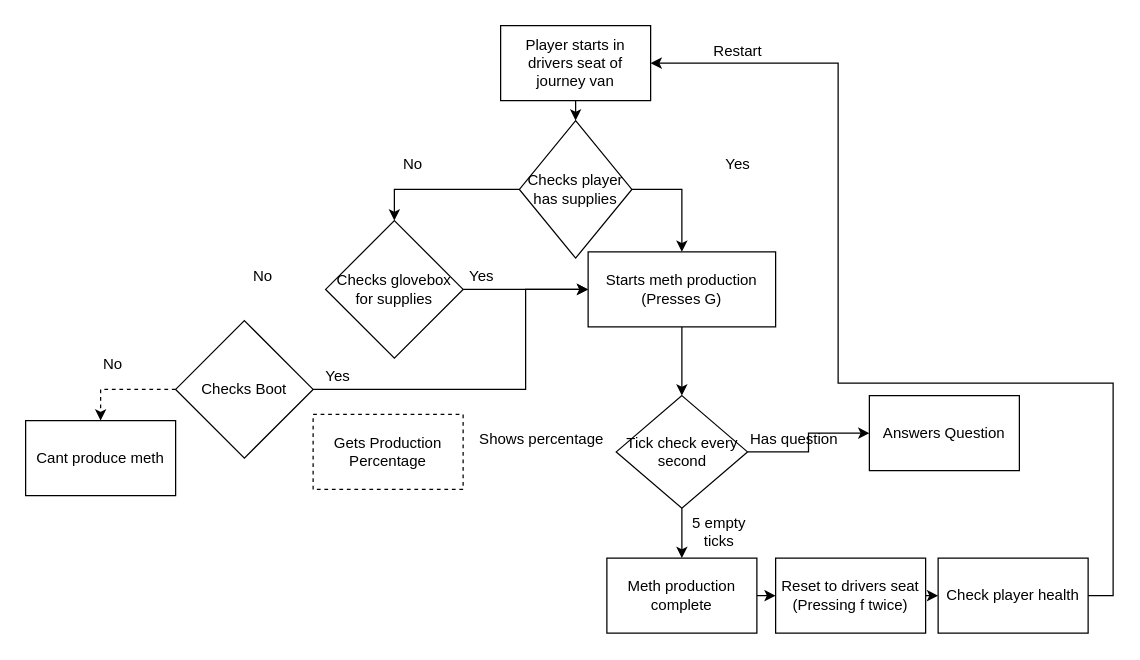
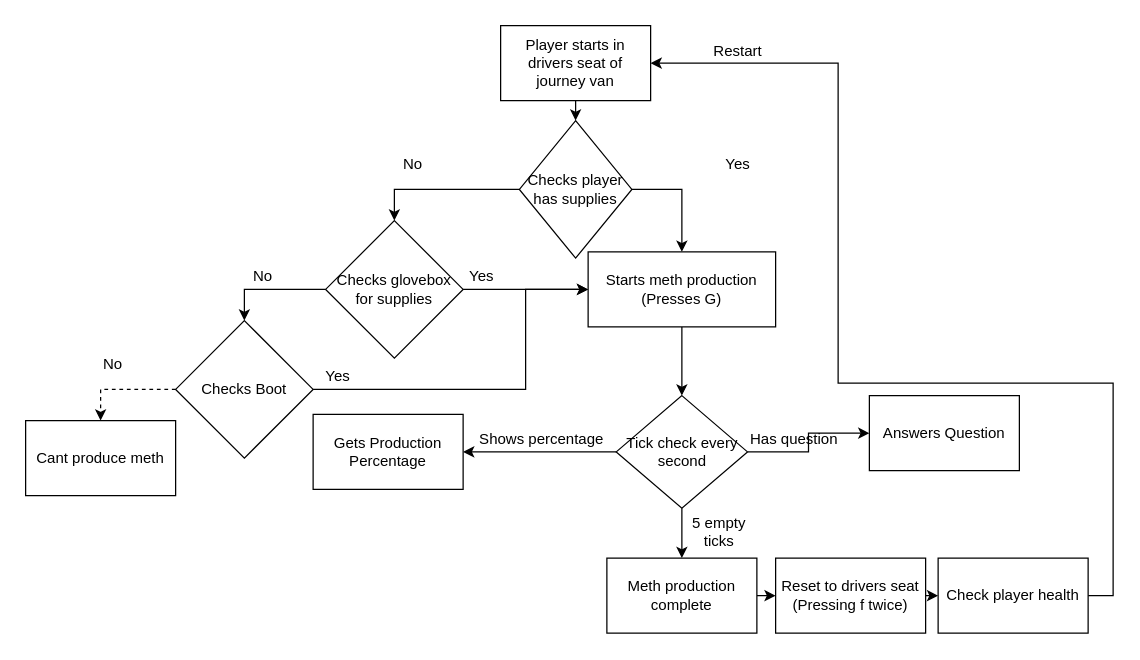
  <mxCell id="0" />
  <mxCell id="1" parent="0" />
  <mxCell id="2" style="edgeStyle=orthogonalEdgeStyle;rounded=0;orthogonalLoop=1;jettySize=auto;html=1;exitX=0.5;exitY=1;exitDx=0;exitDy=0;entryX=0.5;entryY=0;entryDx=0;entryDy=0;" edge="1" parent="1" source="3" target="6"><mxGeometry relative="1" as="geometry" /></mxCell>
  <mxCell id="3" value="Player starts in drivers seat of journey van" style="rounded=0;whiteSpace=wrap;html=1;" vertex="1" parent="1"><mxGeometry x="400" y="20" width="120" height="60" as="geometry" /></mxCell>
  <mxCell id="4" style="edgeStyle=orthogonalEdgeStyle;rounded=0;orthogonalLoop=1;jettySize=auto;html=1;exitX=0;exitY=0.5;exitDx=0;exitDy=0;entryX=0.5;entryY=0;entryDx=0;entryDy=0;" edge="1" parent="1" source="6" target="11"><mxGeometry relative="1" as="geometry" /></mxCell>
  <mxCell id="5" style="edgeStyle=orthogonalEdgeStyle;rounded=0;orthogonalLoop=1;jettySize=auto;html=1;exitX=1;exitY=0.5;exitDx=0;exitDy=0;entryX=0.5;entryY=0;entryDx=0;entryDy=0;" edge="1" parent="1" source="6" target="8"><mxGeometry relative="1" as="geometry" /></mxCell>
  <mxCell id="6" value="Checks player has supplies" style="rhombus;whiteSpace=wrap;html=1;" vertex="1" parent="1"><mxGeometry x="415" y="96" width="90" height="110" as="geometry" /></mxCell>
  <mxCell id="7" style="edgeStyle=orthogonalEdgeStyle;rounded=0;orthogonalLoop=1;jettySize=auto;html=1;exitX=0.5;exitY=1;exitDx=0;exitDy=0;entryX=0.5;entryY=0;entryDx=0;entryDy=0;" edge="1" parent="1" source="8" target="23"><mxGeometry relative="1" as="geometry" /></mxCell>
  <mxCell id="8" value="Starts meth production (Presses G)" style="rounded=0;whiteSpace=wrap;html=1;" vertex="1" parent="1"><mxGeometry x="470" y="201" width="150" height="60" as="geometry" /></mxCell>
+ <mxCell id="9" style="edgeStyle=orthogonalEdgeStyle;rounded=0;orthogonalLoop=1;jettySize=auto;html=1;exitX=0;exitY=0.5;exitDx=0;exitDy=0;entryX=0.5;entryY=0;entryDx=0;entryDy=0;" edge="1" parent="1" source="11" target="16"><mxGeometry relative="1" as="geometry" /></mxCell>
  <mxCell id="10" style="edgeStyle=orthogonalEdgeStyle;rounded=0;orthogonalLoop=1;jettySize=auto;html=1;exitX=1;exitY=0.5;exitDx=0;exitDy=0;entryX=0;entryY=0.5;entryDx=0;entryDy=0;" edge="1" parent="1" source="11" target="8"><mxGeometry relative="1" as="geometry" /></mxCell>
  <mxCell id="11" value="Checks glovebox for supplies" style="rhombus;whiteSpace=wrap;html=1;" vertex="1" parent="1"><mxGeometry x="260" y="176" width="110" height="110" as="geometry" /></mxCell>
  <mxCell id="12" value="No" style="text;html=1;strokeColor=none;fillColor=none;align=center;verticalAlign=middle;whiteSpace=wrap;rounded=0;" vertex="1" parent="1"><mxGeometry x="300" y="116" width="60" height="30" as="geometry" /></mxCell>
  <mxCell id="13" value="Yes" style="text;html=1;strokeColor=none;fillColor=none;align=center;verticalAlign=middle;whiteSpace=wrap;rounded=0;" vertex="1" parent="1"><mxGeometry x="560" y="116" width="60" height="30" as="geometry" /></mxCell>
  <mxCell id="14" style="edgeStyle=orthogonalEdgeStyle;rounded=0;orthogonalLoop=1;jettySize=auto;html=1;exitX=0;exitY=0.5;exitDx=0;exitDy=0;entryX=0.5;entryY=0;entryDx=0;entryDy=0;dashed=1;" edge="1" parent="1" source="16" target="18"><mxGeometry relative="1" as="geometry" /></mxCell>
  <mxCell id="15" style="edgeStyle=orthogonalEdgeStyle;rounded=0;orthogonalLoop=1;jettySize=auto;html=1;exitX=1;exitY=0.5;exitDx=0;exitDy=0;entryX=0;entryY=0.5;entryDx=0;entryDy=0;" edge="1" parent="1" source="16" target="8"><mxGeometry relative="1" as="geometry"><Array as="points"><mxPoint x="420" y="311" /><mxPoint x="420" y="231" /></Array></mxGeometry></mxCell>
  <mxCell id="16" value="Checks Boot" style="rhombus;whiteSpace=wrap;html=1;" vertex="1" parent="1"><mxGeometry x="140" y="256" width="110" height="110" as="geometry" /></mxCell>
  <mxCell id="17" value="No" style="text;html=1;strokeColor=none;fillColor=none;align=center;verticalAlign=middle;whiteSpace=wrap;rounded=0;" vertex="1" parent="1"><mxGeometry x="180" y="206" width="60" height="30" as="geometry" /></mxCell>
  <mxCell id="18" value="Cant produce meth" style="rounded=0;whiteSpace=wrap;html=1;" vertex="1" parent="1"><mxGeometry x="20" y="336" width="120" height="60" as="geometry" /></mxCell>
  <mxCell id="19" value="No" style="text;html=1;strokeColor=none;fillColor=none;align=center;verticalAlign=middle;whiteSpace=wrap;rounded=0;" vertex="1" parent="1"><mxGeometry x="60" y="276" width="60" height="30" as="geometry" /></mxCell>
  <mxCell id="20" style="edgeStyle=orthogonalEdgeStyle;rounded=0;orthogonalLoop=1;jettySize=auto;html=1;exitX=1;exitY=0.5;exitDx=0;exitDy=0;entryX=0;entryY=0.5;entryDx=0;entryDy=0;" edge="1" parent="1" source="23" target="26"><mxGeometry relative="1" as="geometry" /></mxCell>
+ <mxCell id="21" style="edgeStyle=orthogonalEdgeStyle;rounded=0;orthogonalLoop=1;jettySize=auto;html=1;exitX=0;exitY=0.5;exitDx=0;exitDy=0;entryX=1;entryY=0.5;entryDx=0;entryDy=0;" edge="1" parent="1" source="23" target="27"><mxGeometry relative="1" as="geometry" /></mxCell>
  <mxCell id="22" style="edgeStyle=orthogonalEdgeStyle;rounded=0;orthogonalLoop=1;jettySize=auto;html=1;exitX=0.5;exitY=1;exitDx=0;exitDy=0;entryX=0.5;entryY=0;entryDx=0;entryDy=0;" edge="1" parent="1" source="23" target="31"><mxGeometry relative="1" as="geometry" /></mxCell>
  <mxCell id="23" value="Tick check every second" style="rhombus;whiteSpace=wrap;html=1;" vertex="1" parent="1"><mxGeometry x="492.5" y="316" width="105" height="90" as="geometry" /></mxCell>
  <mxCell id="24" value="Yes" style="text;html=1;strokeColor=none;fillColor=none;align=center;verticalAlign=middle;whiteSpace=wrap;rounded=0;" vertex="1" parent="1"><mxGeometry x="240" y="286" width="60" height="30" as="geometry" /></mxCell>
  <mxCell id="25" value="Yes" style="text;html=1;strokeColor=none;fillColor=none;align=center;verticalAlign=middle;whiteSpace=wrap;rounded=0;" vertex="1" parent="1"><mxGeometry x="355" y="206" width="60" height="30" as="geometry" /></mxCell>
  <mxCell id="26" value="Answers Question" style="rounded=0;whiteSpace=wrap;html=1;" vertex="1" parent="1"><mxGeometry x="695" y="316" width="120" height="60" as="geometry" /></mxCell>
- <mxCell id="27" value="Gets Production Percentage" style="rounded=0;whiteSpace=wrap;html=1;dashed=1;" vertex="1" parent="1"><mxGeometry x="250" y="331" width="120" height="60" as="geometry" /></mxCell>
+ <mxCell id="27" value="Gets Production Percentage" style="rounded=0;whiteSpace=wrap;html=1;" vertex="1" parent="1"><mxGeometry x="250" y="331" width="120" height="60" as="geometry" /></mxCell>
  <mxCell id="28" value="Has question" style="text;html=1;strokeColor=none;fillColor=none;align=center;verticalAlign=middle;whiteSpace=wrap;rounded=0;" vertex="1" parent="1"><mxGeometry x="595" y="336" width="80" height="30" as="geometry" /></mxCell>
  <mxCell id="29" value="Shows percentage" style="text;html=1;strokeColor=none;fillColor=none;align=center;verticalAlign=middle;whiteSpace=wrap;rounded=0;" vertex="1" parent="1"><mxGeometry x="372.5" y="336" width="120" height="30" as="geometry" /></mxCell>
  <mxCell id="30" style="edgeStyle=orthogonalEdgeStyle;rounded=0;orthogonalLoop=1;jettySize=auto;html=1;exitX=1;exitY=0.5;exitDx=0;exitDy=0;entryX=0;entryY=0.5;entryDx=0;entryDy=0;" edge="1" parent="1" source="31" target="34"><mxGeometry relative="1" as="geometry" /></mxCell>
  <mxCell id="31" value="Meth production complete" style="rounded=0;whiteSpace=wrap;html=1;" vertex="1" parent="1"><mxGeometry x="485" y="446" width="120" height="60" as="geometry" /></mxCell>
  <mxCell id="32" value="5 empty ticks" style="text;html=1;strokeColor=none;fillColor=none;align=center;verticalAlign=middle;whiteSpace=wrap;rounded=0;" vertex="1" parent="1"><mxGeometry x="545" y="410" width="60" height="30" as="geometry" /></mxCell>
  <mxCell id="33" style="edgeStyle=orthogonalEdgeStyle;rounded=0;orthogonalLoop=1;jettySize=auto;html=1;exitX=1;exitY=0.5;exitDx=0;exitDy=0;entryX=0;entryY=0.5;entryDx=0;entryDy=0;" edge="1" parent="1" source="34" target="36"><mxGeometry relative="1" as="geometry" /></mxCell>
  <mxCell id="34" value="Reset to drivers seat (Pressing f twice)" style="rounded=0;whiteSpace=wrap;html=1;" vertex="1" parent="1"><mxGeometry x="620" y="446" width="120" height="60" as="geometry" /></mxCell>
  <mxCell id="35" style="edgeStyle=orthogonalEdgeStyle;rounded=0;orthogonalLoop=1;jettySize=auto;html=1;exitX=1;exitY=0.5;exitDx=0;exitDy=0;entryX=1;entryY=0.5;entryDx=0;entryDy=0;" edge="1" parent="1" source="36" target="3"><mxGeometry relative="1" as="geometry"><Array as="points"><mxPoint x="890" y="476" /><mxPoint x="890" y="306" /><mxPoint x="670" y="306" /><mxPoint x="670" y="50" /></Array></mxGeometry></mxCell>
  <mxCell id="36" value="Check player health" style="rounded=0;whiteSpace=wrap;html=1;" vertex="1" parent="1"><mxGeometry x="750" y="446" width="120" height="60" as="geometry" /></mxCell>
  <mxCell id="37" value="Restart" style="text;html=1;strokeColor=none;fillColor=none;align=center;verticalAlign=middle;whiteSpace=wrap;rounded=0;" vertex="1" parent="1"><mxGeometry x="560" y="26" width="60" height="30" as="geometry" /></mxCell>
